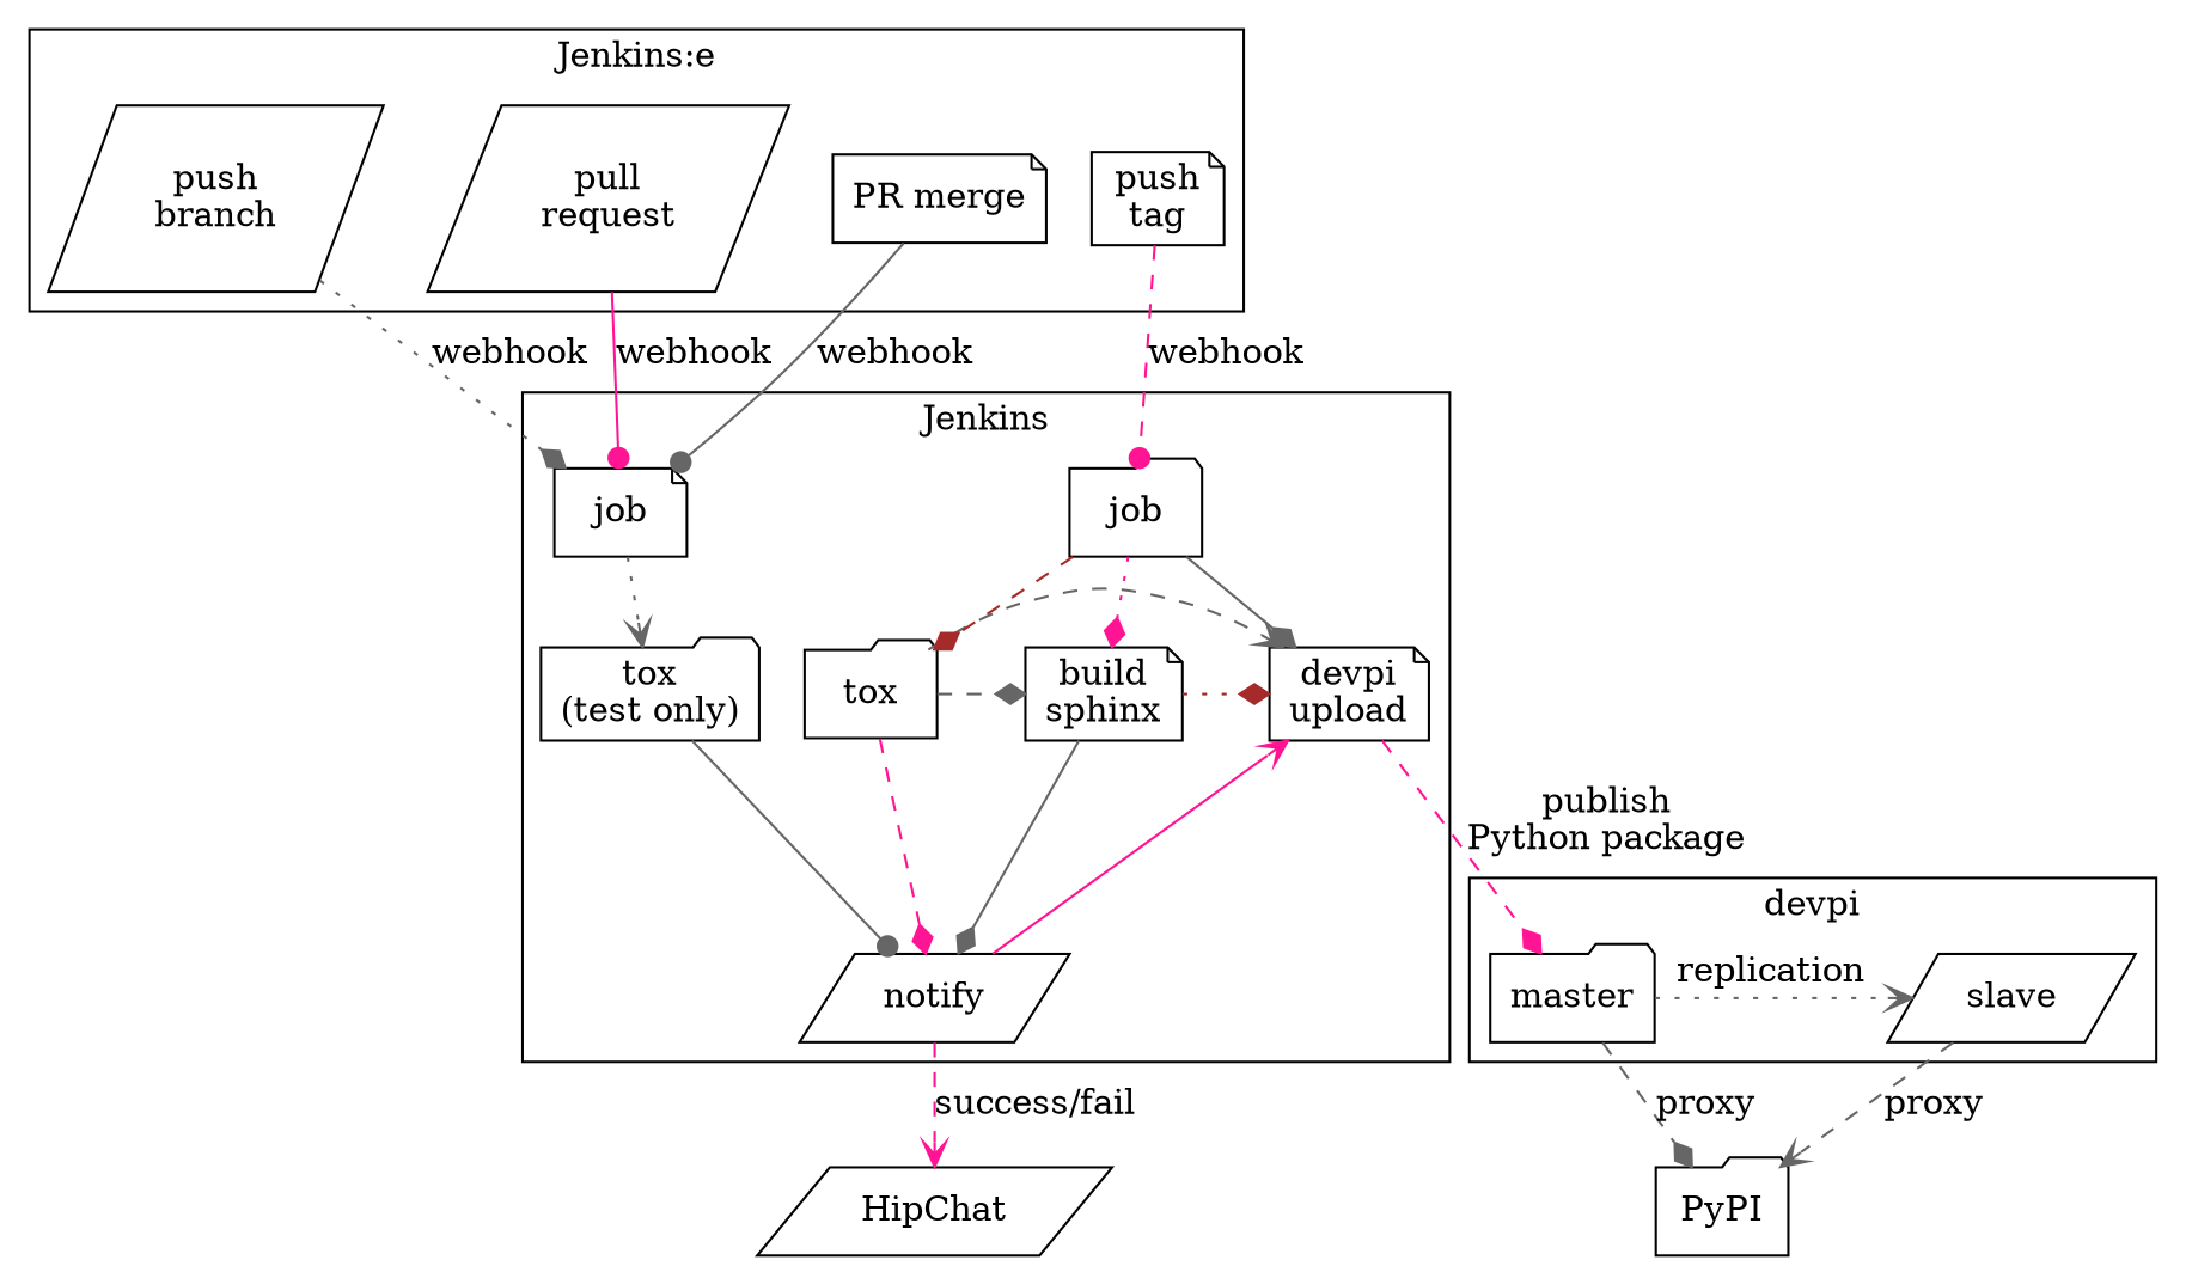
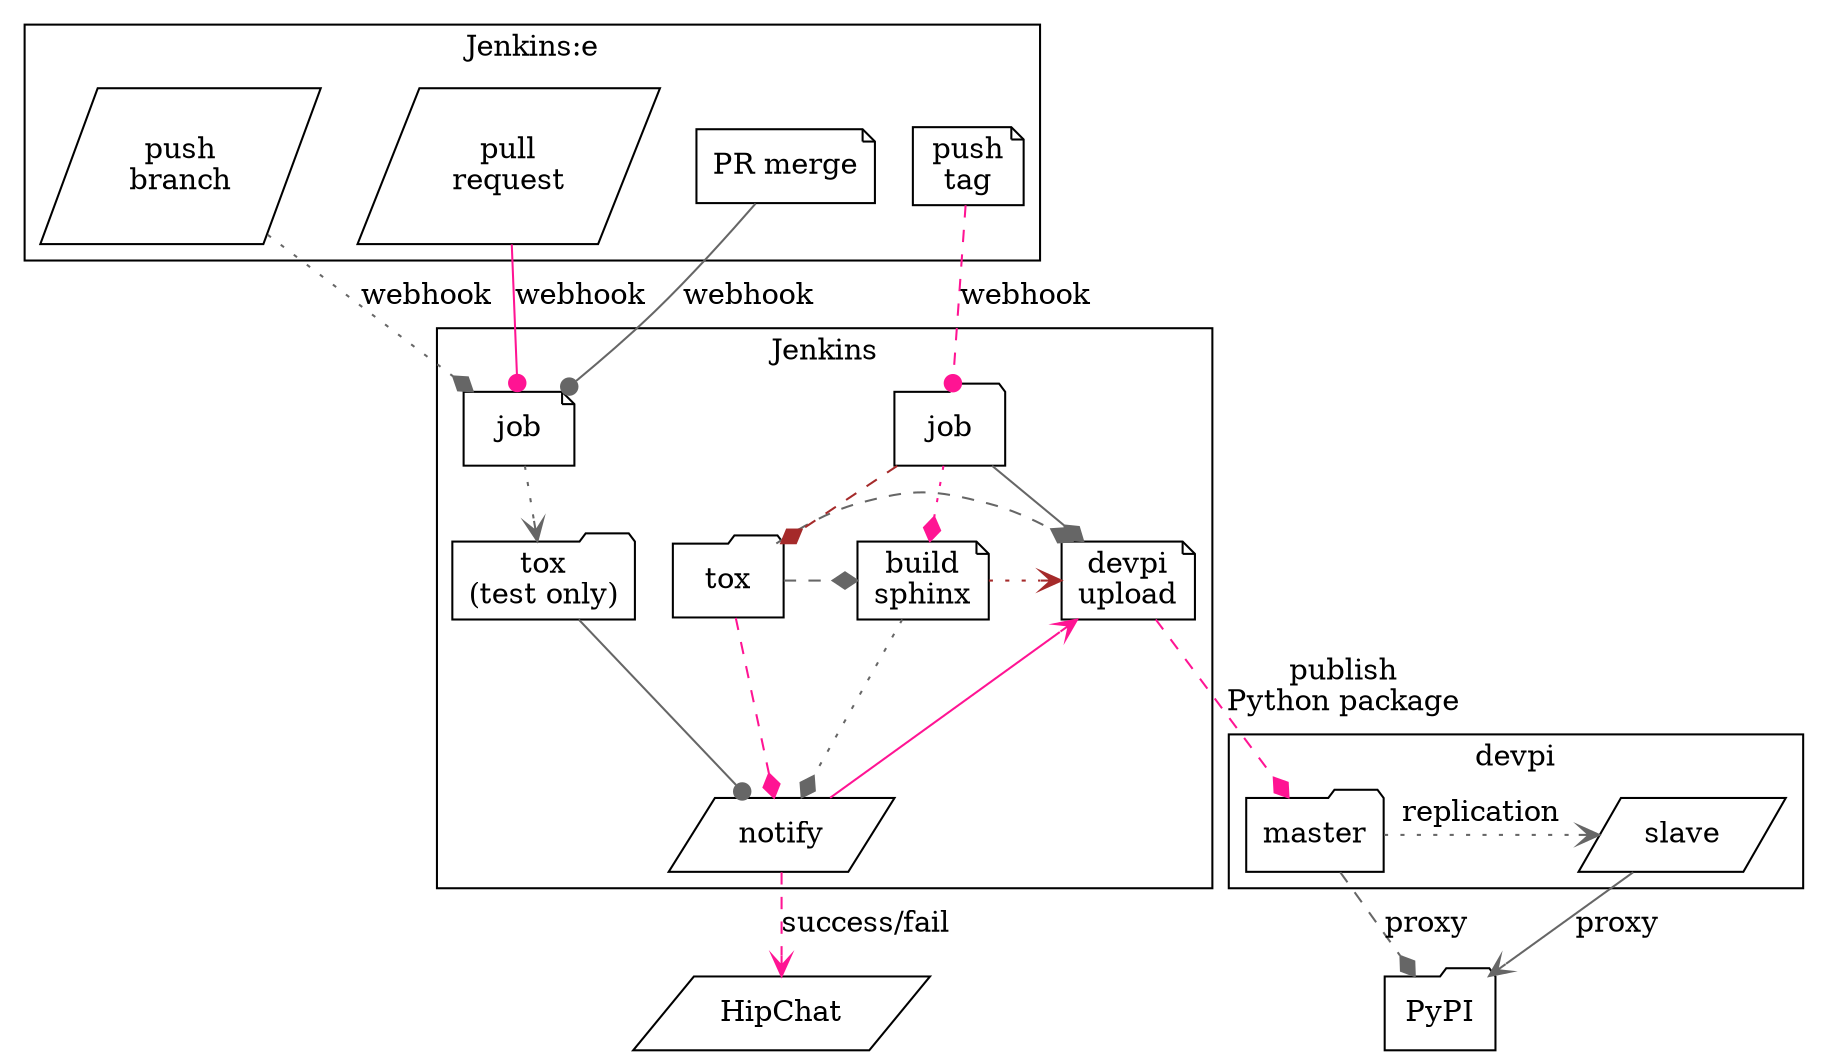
  digraph {
    node [shape=parallelogram]
    edge [arrowhead=diamond color=gray40 style=dashed]
    n1 [label="push\nbranch"]
    n2 [label="pull\nrequest"]
    n3 [label="PR merge" shape=note]
    n4 [label="push\ntag" shape=note]
    n5 [label="tox\n(test only)" shape=folder]
    n6 [label=tox shape=folder]
    n7 [label="build\nsphinx" shape=note]
    n8 [label="devpi\nupload" shape=note]
    n9 [label=job shape=note]
    n10 [label=job shape=folder]
    n11 [label=notify]
    n12 [label=master shape=folder]
    n13 [label=slave]
    n14 [label=HipChat]
    n15 [label=PyPI shape=folder]
    subgraph cluster_1 {
      label="Jenkins:e"
      n1
      n2
      n3
      n4
    }
    subgraph cluster_2 {
      label=Jenkins
      n9
      n10
      n11
      subgraph sub_3 {
        label=Jenkins
        rank=same
        n5
        n6
        n7
        n8
      }
    }
    subgraph cluster_4 {
      label=devpi
      subgraph sub_5 {
        label=devpi
        rank=same
        n12
        n13
      }
    }
    n1 -> n9 [label=webhook style=dotted]
    n2 -> n9 [arrowhead=dot color=deeppink label=webhook style=solid]
    n3 -> n9 [arrowhead=dot label=webhook style=solid]
    n4 -> n10 [arrowhead=dot color=deeppink label=webhook]
    n5 -> n11 [arrowhead=dot style=solid]
    n6 -> n7
-   n6 -> n8 [arrowhead=vee]
+   n6 -> n8
    n6 -> n11 [color=deeppink]
-   n7 -> n8 [color=brown style=dotted]
-   n7 -> n11 [style=solid]
+   n7 -> n8 [arrowhead=vee color=brown style=dotted]
+   n7 -> n11 [style=dotted]
    n8 -> n12 [color=deeppink label="publish\nPython package"]
    n9 -> n5 [arrowhead=vee style=dotted]
    n10 -> n6 [color=brown]
    n10 -> n7 [color=deeppink style=dotted]
    n10 -> n8 [style=solid]
    n11 -> n8 [arrowhead=vee color=deeppink style=solid]
    n11 -> n14 [arrowhead=vee color=deeppink label="success/fail"]
    n12 -> n13 [arrowhead=vee label=replication style=dotted]
    n12 -> n15 [label=proxy]
-   n13 -> n15 [arrowhead=vee label=proxy]
+   n13 -> n15 [arrowhead=vee label=proxy style=solid]
  }
